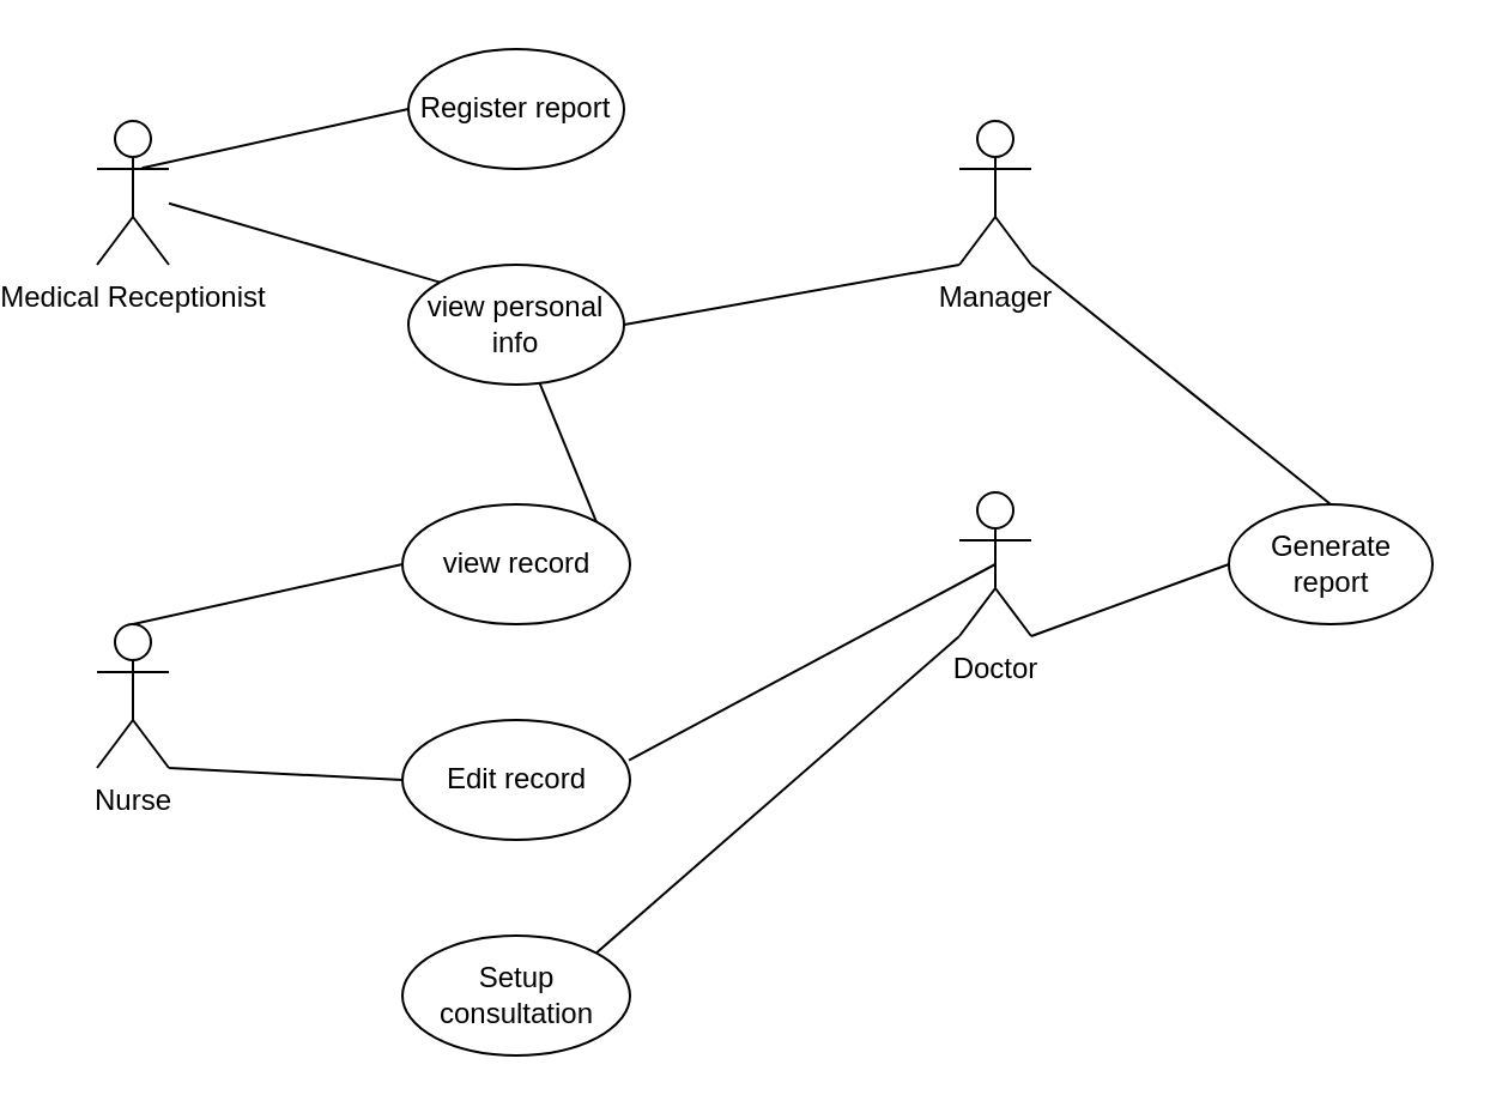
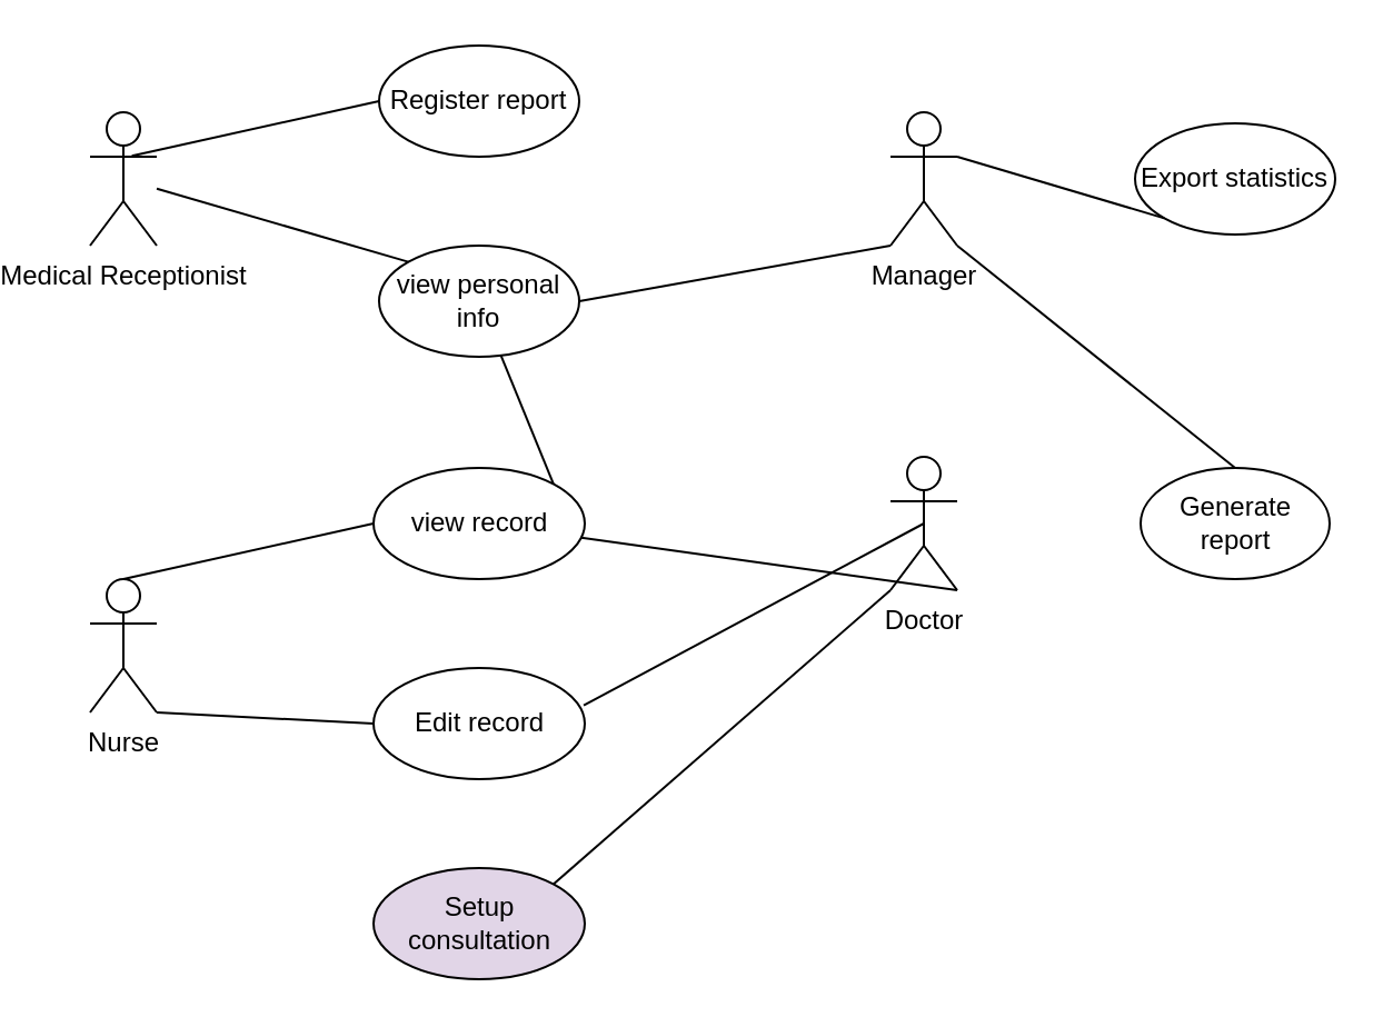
  <mxCell id="0" />
  <mxCell id="1" parent="0" />
  <mxCell id="2" value="Medical Receptionist" style="shape=umlActor;verticalLabelPosition=bottom;verticalAlign=top;html=1;outlineConnect=0;" vertex="1" parent="1"><mxGeometry x="20" y="50" width="30" height="60" as="geometry" /></mxCell>
  <mxCell id="3" value="Doctor" style="shape=umlActor;verticalLabelPosition=bottom;verticalAlign=top;html=1;outlineConnect=0;" vertex="1" parent="1"><mxGeometry x="380" y="205" width="30" height="60" as="geometry" /></mxCell>
  <mxCell id="4" value="Manager" style="shape=umlActor;verticalLabelPosition=bottom;verticalAlign=top;html=1;outlineConnect=0;" vertex="1" parent="1"><mxGeometry x="380" y="50" width="30" height="60" as="geometry" /></mxCell>
  <mxCell id="5" value="Nurse" style="shape=umlActor;verticalLabelPosition=bottom;verticalAlign=top;html=1;outlineConnect=0;" vertex="1" parent="1"><mxGeometry x="20" y="260" width="30" height="60" as="geometry" /></mxCell>
  <mxCell id="6" value="Register report" style="ellipse;whiteSpace=wrap;html=1;" vertex="1" parent="1"><mxGeometry x="150" y="20" width="90" height="50" as="geometry" /></mxCell>
  <mxCell id="7" value="view personal info" style="ellipse;whiteSpace=wrap;html=1;" vertex="1" parent="1"><mxGeometry x="150" y="110" width="90" height="50" as="geometry" /></mxCell>
  <mxCell id="8" value="view record" style="ellipse;whiteSpace=wrap;html=1;" vertex="1" parent="1"><mxGeometry x="147.5" y="210" width="95" height="50" as="geometry" /></mxCell>
  <mxCell id="9" value="Edit record" style="ellipse;whiteSpace=wrap;html=1;" vertex="1" parent="1"><mxGeometry x="147.5" y="300" width="95" height="50" as="geometry" /></mxCell>
- <mxCell id="10" value="Setup&lt;br&gt;consultation" style="ellipse;whiteSpace=wrap;html=1;" vertex="1" parent="1"><mxGeometry x="147.5" y="390" width="95" height="50" as="geometry" /></mxCell>
+ <mxCell id="10" value="Setup&lt;br&gt;consultation" style="ellipse;whiteSpace=wrap;html=1;fillColor=#e1d5e7;" vertex="1" parent="1"><mxGeometry x="147.5" y="390" width="95" height="50" as="geometry" /></mxCell>
+ <mxCell id="11" value="Export statistics" style="ellipse;whiteSpace=wrap;html=1;" vertex="1" parent="1"><mxGeometry x="490" y="55" width="90" height="50" as="geometry" /></mxCell>
  <mxCell id="12" value="Generate report" style="ellipse;whiteSpace=wrap;html=1;" vertex="1" parent="1"><mxGeometry x="492.5" y="210" width="85" height="50" as="geometry" /></mxCell>
  <mxCell id="13" value="" style="endArrow=none;html=1;rounded=0;entryX=0.627;entryY=0.327;entryDx=0;entryDy=0;entryPerimeter=0;exitX=0;exitY=0.5;exitDx=0;exitDy=0;" edge="1" parent="1" source="6" target="2"><mxGeometry width="50" height="50" relative="1" as="geometry"><mxPoint x="260" y="280" as="sourcePoint" /><mxPoint x="310" y="230" as="targetPoint" /></mxGeometry></mxCell>
  <mxCell id="14" value="" style="endArrow=none;html=1;rounded=0;entryX=0;entryY=0;entryDx=0;entryDy=0;" edge="1" parent="1" source="2" target="7"><mxGeometry width="50" height="50" relative="1" as="geometry"><mxPoint x="260" y="280" as="sourcePoint" /><mxPoint x="310" y="230" as="targetPoint" /></mxGeometry></mxCell>
  <mxCell id="15" value="" style="endArrow=none;html=1;rounded=0;entryX=0;entryY=1;entryDx=0;entryDy=0;entryPerimeter=0;exitX=1;exitY=0.5;exitDx=0;exitDy=0;" edge="1" parent="1" source="7" target="4"><mxGeometry width="50" height="50" relative="1" as="geometry"><mxPoint x="260" y="280" as="sourcePoint" /><mxPoint x="310" y="230" as="targetPoint" /></mxGeometry></mxCell>
- <mxCell id="17" value="" style="endArrow=none;html=1;rounded=0;entryX=0;entryY=0.5;entryDx=0;entryDy=0;exitX=1;exitY=1;exitDx=0;exitDy=0;exitPerimeter=0;" edge="1" parent="1" source="3" target="12"><mxGeometry width="50" height="50" relative="1" as="geometry"><mxPoint x="260" y="280" as="sourcePoint" /><mxPoint x="310" y="230" as="targetPoint" /></mxGeometry></mxCell>
+ <mxCell id="16" value="" style="endArrow=none;html=1;rounded=0;entryX=0;entryY=1;entryDx=0;entryDy=0;exitX=1;exitY=0.333;exitDx=0;exitDy=0;exitPerimeter=0;" edge="1" parent="1" source="4" target="11"><mxGeometry width="50" height="50" relative="1" as="geometry"><mxPoint x="260" y="280" as="sourcePoint" /><mxPoint x="310" y="230" as="targetPoint" /></mxGeometry></mxCell>
+ <mxCell id="17" value="" style="endArrow=none;html=1;rounded=0;exitX=1;exitY=1;exitDx=0;exitDy=0;exitPerimeter=0;" edge="1" parent="1" source="3" target="8"><mxGeometry width="50" height="50" relative="1" as="geometry"><mxPoint x="260" y="280" as="sourcePoint" /><mxPoint x="310" y="230" as="targetPoint" /></mxGeometry></mxCell>
  <mxCell id="18" value="" style="endArrow=none;html=1;rounded=0;entryX=0.5;entryY=0;entryDx=0;entryDy=0;exitX=1;exitY=1;exitDx=0;exitDy=0;exitPerimeter=0;" edge="1" parent="1" source="4" target="12"><mxGeometry width="50" height="50" relative="1" as="geometry"><mxPoint x="260" y="280" as="sourcePoint" /><mxPoint x="310" y="230" as="targetPoint" /></mxGeometry></mxCell>
  <mxCell id="19" value="" style="endArrow=none;html=1;rounded=0;exitX=1;exitY=0;exitDx=0;exitDy=0;" edge="1" parent="1" source="8" target="7"><mxGeometry width="50" height="50" relative="1" as="geometry"><mxPoint x="260" y="280" as="sourcePoint" /><mxPoint x="310" y="230" as="targetPoint" /></mxGeometry></mxCell>
  <mxCell id="20" value="" style="endArrow=none;html=1;rounded=0;entryX=0.5;entryY=0.5;entryDx=0;entryDy=0;entryPerimeter=0;exitX=0.995;exitY=0.336;exitDx=0;exitDy=0;exitPerimeter=0;" edge="1" parent="1" source="9" target="3"><mxGeometry width="50" height="50" relative="1" as="geometry"><mxPoint x="260" y="280" as="sourcePoint" /><mxPoint x="310" y="230" as="targetPoint" /></mxGeometry></mxCell>
  <mxCell id="21" value="" style="endArrow=none;html=1;rounded=0;entryX=0;entryY=1;entryDx=0;entryDy=0;entryPerimeter=0;exitX=1;exitY=0;exitDx=0;exitDy=0;" edge="1" parent="1" source="10" target="3"><mxGeometry width="50" height="50" relative="1" as="geometry"><mxPoint x="260" y="280" as="sourcePoint" /><mxPoint x="310" y="230" as="targetPoint" /></mxGeometry></mxCell>
  <mxCell id="22" value="" style="endArrow=none;html=1;rounded=0;exitX=1;exitY=1;exitDx=0;exitDy=0;exitPerimeter=0;entryX=0;entryY=0.5;entryDx=0;entryDy=0;" edge="1" parent="1" source="5" target="9"><mxGeometry width="50" height="50" relative="1" as="geometry"><mxPoint x="260" y="280" as="sourcePoint" /><mxPoint x="310" y="230" as="targetPoint" /></mxGeometry></mxCell>
  <mxCell id="23" value="" style="endArrow=none;html=1;rounded=0;exitX=0.5;exitY=0;exitDx=0;exitDy=0;exitPerimeter=0;entryX=0;entryY=0.5;entryDx=0;entryDy=0;" edge="1" parent="1" source="5" target="8"><mxGeometry width="50" height="50" relative="1" as="geometry"><mxPoint x="260" y="280" as="sourcePoint" /><mxPoint x="310" y="230" as="targetPoint" /></mxGeometry></mxCell>
